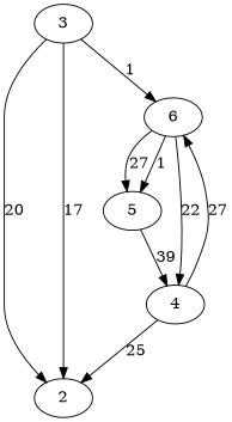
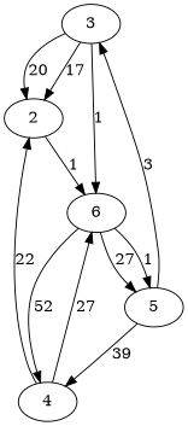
  digraph {
    3
    2
    6
    5
    4
    3 -> 2 [label=20]
    3 -> 2 [label=17]
    3 -> 6 [label=1]
+   2 -> 6 [label=1]
    6 -> 5 [label=27]
    6 -> 5 [label=1]
-   6 -> 4 [label=22]
+   6 -> 4 [label=52]
+   5 -> 3 [label=3]
    5 -> 4 [label=39]
-   4 -> 2 [label=25]
+   4 -> 2 [label=22]
    4 -> 6 [label=27]
  }
